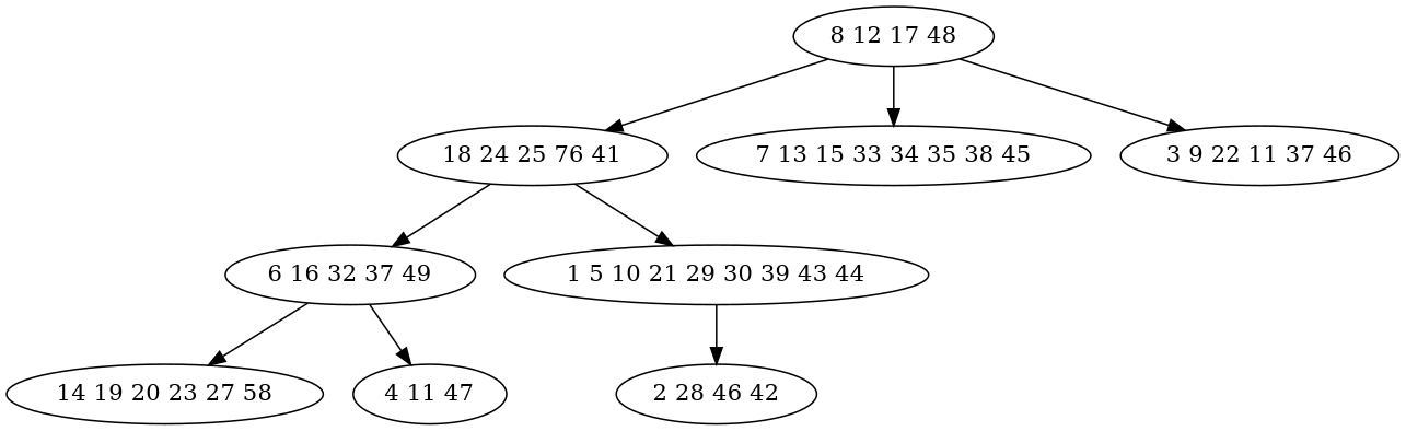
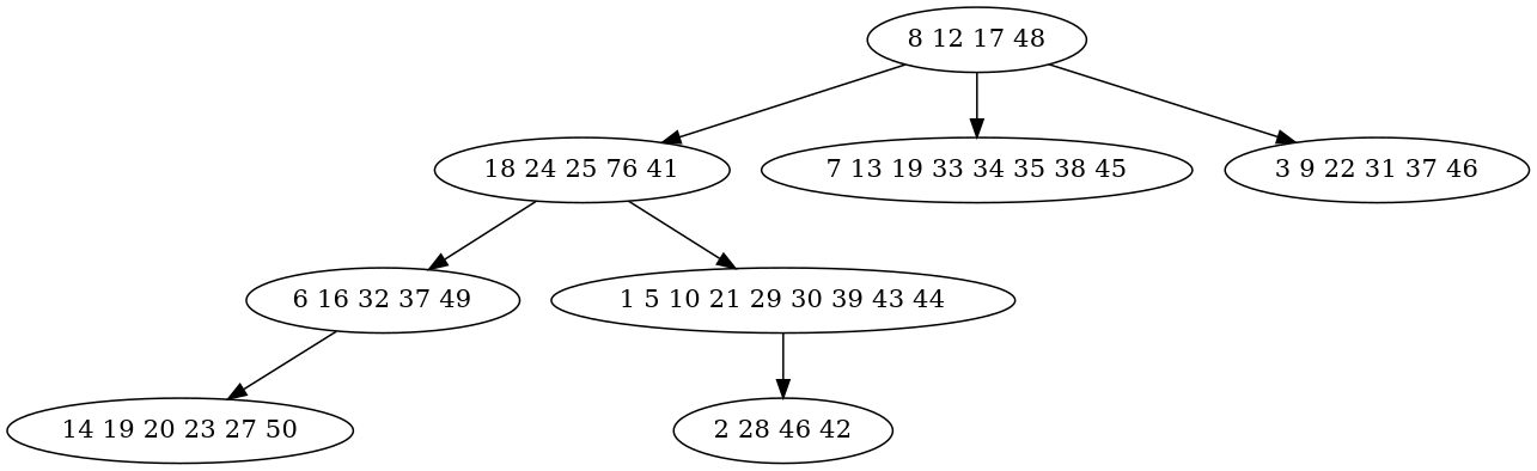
  digraph {
    n1 [label="8 12 17 48"]
    n2 [label="18 24 25 76 41"]
-   n3 [label="7 13 15 33 34 35 38 45"]
-   n4 [label="3 9 22 11 37 46"]
+   n3 [label="7 13 19 33 34 35 38 45"]
+   n4 [label="3 9 22 31 37 46"]
    n5 [label="6 16 32 37 49"]
    n6 [label="1 5 10 21 29 30 39 43 44"]
-   n7 [label="14 19 20 23 27 58"]
-   n8 [label="4 11 47"]
+   n7 [label="14 19 20 23 27 50"]
    n9 [label="2 28 46 42"]
    n1 -> n2
    n1 -> n3
    n1 -> n4
    n2 -> n5
    n2 -> n6
    n5 -> n7
-   n5 -> n8
    n6 -> n9
  }
